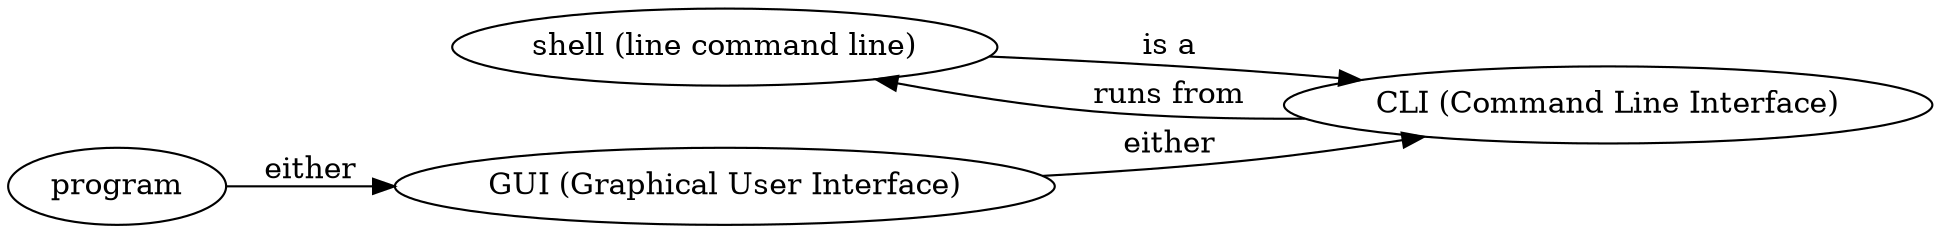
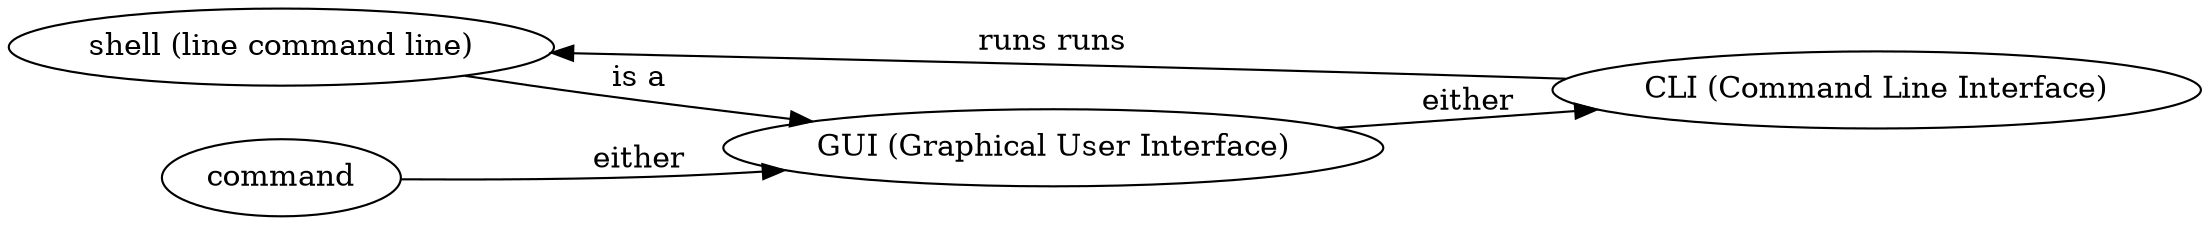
  digraph {
    rankdir=LR
    n1 [label="shell (line command line)"]
    n2 [label="CLI (Command Line Interface)"]
    n3 [label="GUI (Graphical User Interface)"]
-   program
-   n1 -> n2 [label="is a"]
-   n2 -> n1 [label="runs from"]
+   program [label=command]
+   n1 -> n3 [label="is a"]
+   n2 -> n1 [label="runs runs"]
    n3 -> n2 [label=either]
    program -> n3 [label=either]
  }
